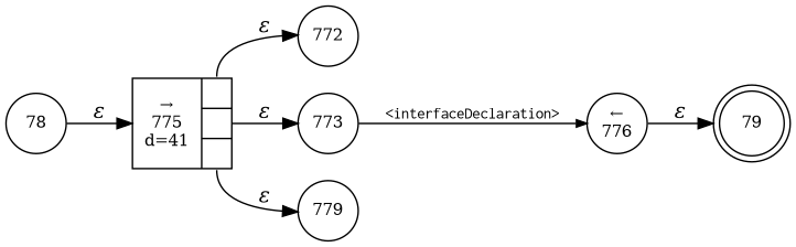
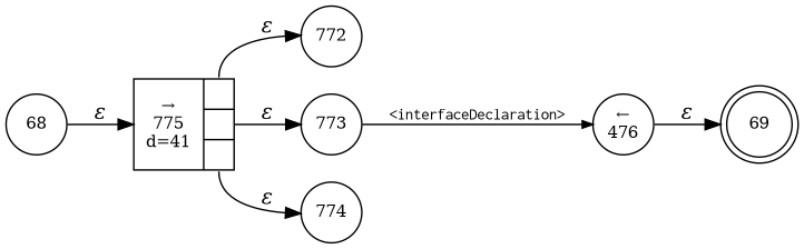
  digraph {
    rankdir=LR
    node [fixedsize=true fontsize=11 shape=circle peripheries=1]
    edge [fontname="Times-Italic"]
-   n1 [label=79 shape=doublecircle width=.6 peripheries=""]
+   n1 [label=69 shape=doublecircle width=.6 peripheries=""]
    n2 [label=772 width=.55]
-   n3 [label="&larr;\n776" width=.55]
+   n3 [label="&larr;\n476" width=.55]
    n4 [label=773 width=.55]
-   n5 [label=779 width=.55]
+   n5 [label=774 width=.55]
    n6 [fixedsize=false label="{&rarr;\n775\nd=41|{<p0>|<p1>|<p2>}}" shape=record]
-   n7 [label=78 width=.55]
+   n7 [label=68 width=.55]
    n3 -> n1 [label="&epsilon;"]
    n4 -> n3 [arrowhead=normal arrowsize=.7 fontname=Courier fontsize=11 label="<interfaceDeclaration>"]
    n6 -> n2 [label="&epsilon;" tailport=p0]
    n6 -> n4 [label="&epsilon;" tailport=p1]
    n6 -> n5 [label="&epsilon;" tailport=p2]
    n7 -> n6 [label="&epsilon;"]
  }
